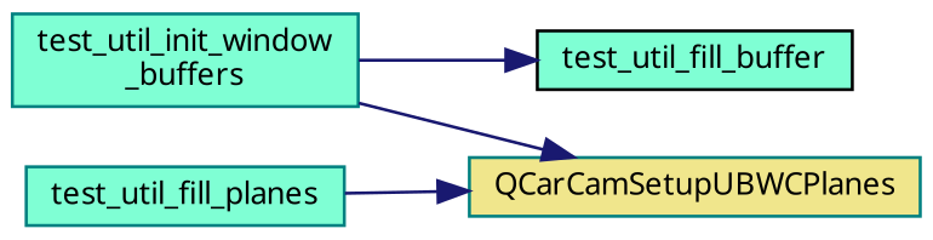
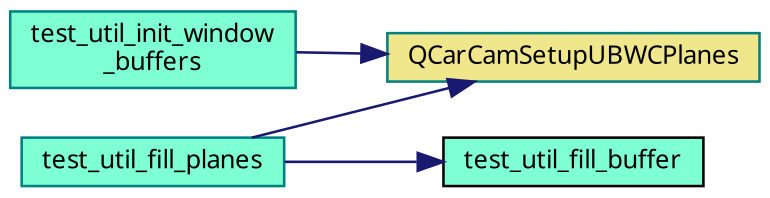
  digraph {
    fontname="Noto Sans"
    rankdir=LR
    node [color=teal fillcolor=aquamarine fontname="Noto Sans" fontsize=10 shape=record style=filled]
    edge [color=midnightblue fontname="Noto Sans" fontsize=10 labelfontname=Helvetica labelfontsize=10 style=solid]
    n1 [fontcolor=black height=0.2 label="test_util_init_window\l_buffers" width=0.4]
    n2 [color=black height=0.2 label=test_util_fill_buffer width=0.4]
    n3 [fillcolor=khaki height=0.2 label=QCarCamSetupUBWCPlanes width=0.4]
    n4 [height=0.2 label=test_util_fill_planes width=0.4]
-   n1 -> n2
+   n4 -> n2
    n1 -> n3
    n4 -> n3
  }
